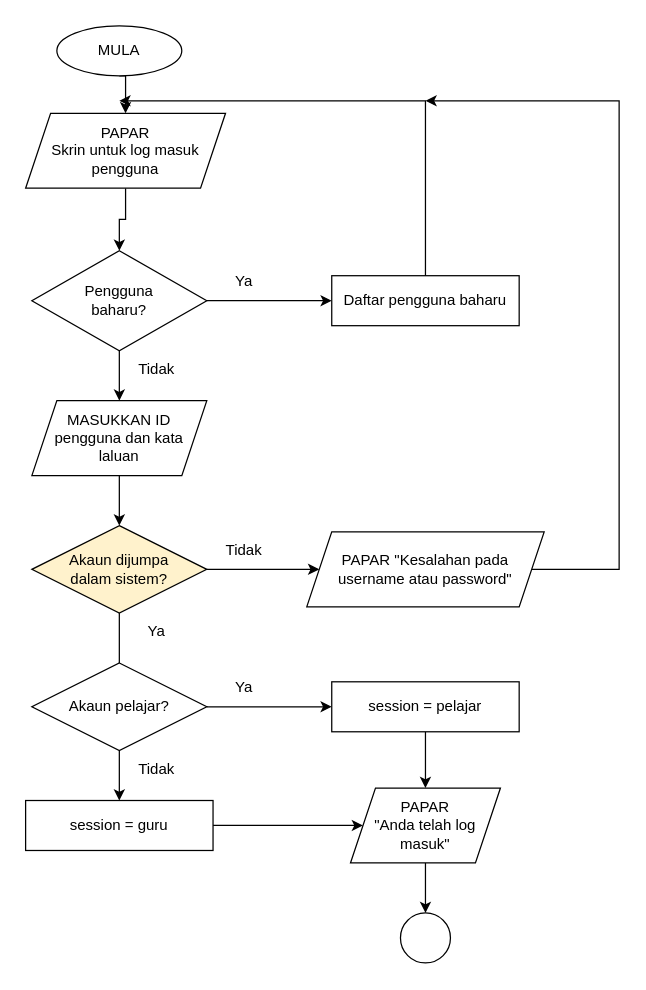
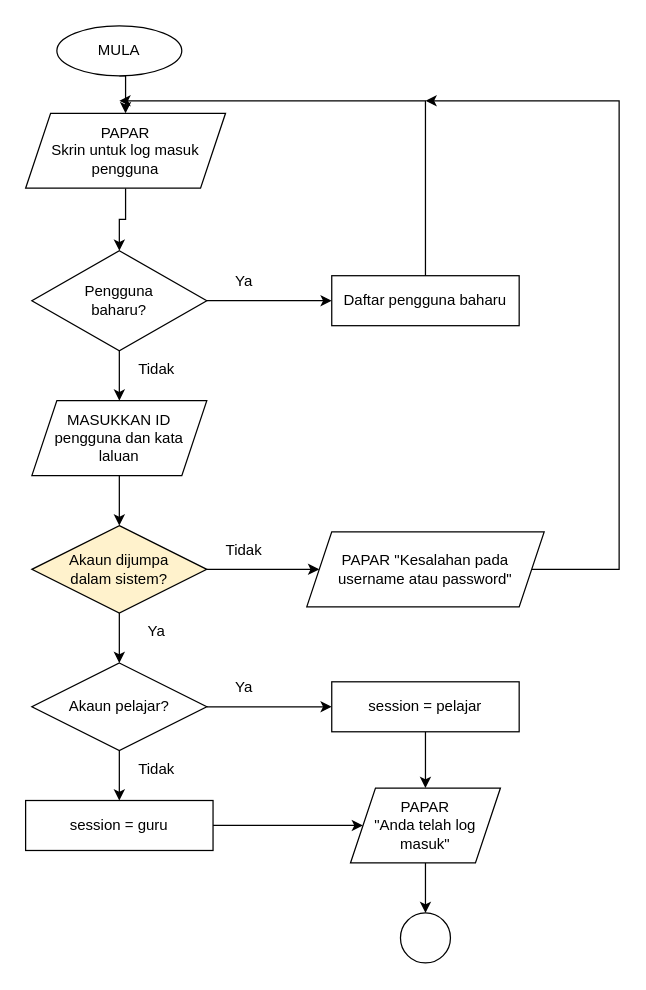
  <mxCell id="0" />
  <mxCell id="1" parent="0" />
  <mxCell id="2" style="edgeStyle=orthogonalEdgeStyle;rounded=0;orthogonalLoop=1;jettySize=auto;html=1;exitX=0.5;exitY=1;exitDx=0;exitDy=0;entryX=0.5;entryY=0;entryDx=0;entryDy=0;" edge="1" parent="1" source="3" target="5"><mxGeometry relative="1" as="geometry" /></mxCell>
  <mxCell id="3" value="MULA" style="ellipse;whiteSpace=wrap;html=1;" vertex="1" parent="1"><mxGeometry x="45" y="20" width="100" height="40" as="geometry" /></mxCell>
  <mxCell id="4" style="edgeStyle=orthogonalEdgeStyle;rounded=0;orthogonalLoop=1;jettySize=auto;html=1;exitX=0.5;exitY=1;exitDx=0;exitDy=0;entryX=0.5;entryY=0;entryDx=0;entryDy=0;" edge="1" parent="1" source="5" target="8"><mxGeometry relative="1" as="geometry" /></mxCell>
  <mxCell id="5" value="PAPAR&lt;br&gt;Skrin untuk log masuk pengguna" style="shape=parallelogram;perimeter=parallelogramPerimeter;whiteSpace=wrap;html=1;fixedSize=1;" vertex="1" parent="1"><mxGeometry x="20" y="90" width="160" height="60" as="geometry" /></mxCell>
  <mxCell id="6" style="edgeStyle=orthogonalEdgeStyle;rounded=0;orthogonalLoop=1;jettySize=auto;html=1;exitX=1;exitY=0.5;exitDx=0;exitDy=0;entryX=0;entryY=0.5;entryDx=0;entryDy=0;" edge="1" parent="1" source="8" target="9"><mxGeometry relative="1" as="geometry" /></mxCell>
  <mxCell id="7" style="edgeStyle=orthogonalEdgeStyle;rounded=0;orthogonalLoop=1;jettySize=auto;html=1;exitX=0.5;exitY=1;exitDx=0;exitDy=0;entryX=0.5;entryY=0;entryDx=0;entryDy=0;" edge="1" parent="1" source="8" target="13"><mxGeometry relative="1" as="geometry" /></mxCell>
  <mxCell id="8" value="Pengguna&lt;br&gt;baharu?" style="rhombus;whiteSpace=wrap;html=1;" vertex="1" parent="1"><mxGeometry x="25" y="200" width="140" height="80" as="geometry" /></mxCell>
  <mxCell id="9" value="Daftar pengguna baharu" style="rounded=0;whiteSpace=wrap;html=1;" vertex="1" parent="1"><mxGeometry x="265" y="220" width="150" height="40" as="geometry" /></mxCell>
  <mxCell id="10" value="" style="endArrow=classic;html=1;rounded=0;exitX=0.5;exitY=0;exitDx=0;exitDy=0;" edge="1" parent="1" source="9"><mxGeometry width="50" height="50" relative="1" as="geometry"><mxPoint x="355" y="350" as="sourcePoint" /><mxPoint x="95" y="80" as="targetPoint" /><Array as="points"><mxPoint x="340" y="80" /></Array></mxGeometry></mxCell>
  <mxCell id="11" value="Ya" style="text;html=1;strokeColor=none;fillColor=none;align=center;verticalAlign=middle;whiteSpace=wrap;rounded=0;" vertex="1" parent="1"><mxGeometry x="165" y="210" width="60" height="30" as="geometry" /></mxCell>
  <mxCell id="12" style="edgeStyle=orthogonalEdgeStyle;rounded=0;orthogonalLoop=1;jettySize=auto;html=1;exitX=0.5;exitY=1;exitDx=0;exitDy=0;entryX=0.5;entryY=0;entryDx=0;entryDy=0;" edge="1" parent="1" source="13" target="17"><mxGeometry relative="1" as="geometry" /></mxCell>
  <mxCell id="13" value="MASUKKAN ID&lt;br&gt;pengguna dan kata laluan" style="shape=parallelogram;perimeter=parallelogramPerimeter;whiteSpace=wrap;html=1;fixedSize=1;" vertex="1" parent="1"><mxGeometry x="25" y="320" width="140" height="60" as="geometry" /></mxCell>
  <mxCell id="14" value="Tidak" style="text;html=1;strokeColor=none;fillColor=none;align=center;verticalAlign=middle;whiteSpace=wrap;rounded=0;" vertex="1" parent="1"><mxGeometry x="95" y="280" width="60" height="30" as="geometry" /></mxCell>
  <mxCell id="15" style="edgeStyle=orthogonalEdgeStyle;rounded=0;orthogonalLoop=1;jettySize=auto;html=1;exitX=1;exitY=0.5;exitDx=0;exitDy=0;entryX=0;entryY=0.5;entryDx=0;entryDy=0;" edge="1" parent="1" source="17" target="19"><mxGeometry relative="1" as="geometry" /></mxCell>
- <mxCell id="16" value="" style="edgeStyle=orthogonalEdgeStyle;rounded=0;orthogonalLoop=1;jettySize=auto;html=1;endArrow=none;" edge="1" parent="1" source="17" target="27"><mxGeometry relative="1" as="geometry" /></mxCell>
+ <mxCell id="16" value="" style="edgeStyle=orthogonalEdgeStyle;rounded=0;orthogonalLoop=1;jettySize=auto;html=1;" edge="1" parent="1" source="17" target="27"><mxGeometry relative="1" as="geometry" /></mxCell>
  <mxCell id="17" value="Akaun dijumpa&lt;br&gt;dalam sistem?" style="rhombus;whiteSpace=wrap;html=1;fillColor=#fff2cc;" vertex="1" parent="1"><mxGeometry x="25" y="420" width="140" height="70" as="geometry" /></mxCell>
  <mxCell id="18" style="edgeStyle=orthogonalEdgeStyle;rounded=0;orthogonalLoop=1;jettySize=auto;html=1;exitX=1;exitY=0.5;exitDx=0;exitDy=0;" edge="1" parent="1" source="19"><mxGeometry relative="1" as="geometry"><mxPoint x="340" y="80" as="targetPoint" /><Array as="points"><mxPoint x="495" y="455" /><mxPoint x="495" y="80" /></Array></mxGeometry></mxCell>
  <mxCell id="19" value="PAPAR &quot;Kesalahan pada username atau password&quot;" style="shape=parallelogram;perimeter=parallelogramPerimeter;whiteSpace=wrap;html=1;fixedSize=1;" vertex="1" parent="1"><mxGeometry x="245" y="425" width="190" height="60" as="geometry" /></mxCell>
  <mxCell id="20" value="Tidak" style="text;html=1;strokeColor=none;fillColor=none;align=center;verticalAlign=middle;whiteSpace=wrap;rounded=0;" vertex="1" parent="1"><mxGeometry x="165" y="425" width="60" height="30" as="geometry" /></mxCell>
  <mxCell id="21" value="" style="edgeStyle=orthogonalEdgeStyle;rounded=0;orthogonalLoop=1;jettySize=auto;html=1;" edge="1" parent="1" source="22" target="23"><mxGeometry relative="1" as="geometry" /></mxCell>
  <mxCell id="22" value="PAPAR&lt;br&gt;&quot;Anda telah log masuk&quot;" style="shape=parallelogram;perimeter=parallelogramPerimeter;whiteSpace=wrap;html=1;fixedSize=1;" vertex="1" parent="1"><mxGeometry x="280" y="630" width="120" height="60" as="geometry" /></mxCell>
  <mxCell id="23" value="" style="ellipse;whiteSpace=wrap;html=1;aspect=fixed;" vertex="1" parent="1"><mxGeometry x="320" y="730" width="40" height="40" as="geometry" /></mxCell>
  <mxCell id="24" value="Ya" style="text;html=1;strokeColor=none;fillColor=none;align=center;verticalAlign=middle;whiteSpace=wrap;rounded=0;" vertex="1" parent="1"><mxGeometry x="95" y="490" width="60" height="30" as="geometry" /></mxCell>
  <mxCell id="25" value="" style="edgeStyle=orthogonalEdgeStyle;rounded=0;orthogonalLoop=1;jettySize=auto;html=1;" edge="1" parent="1" source="27" target="29"><mxGeometry relative="1" as="geometry" /></mxCell>
  <mxCell id="26" value="" style="edgeStyle=orthogonalEdgeStyle;rounded=0;orthogonalLoop=1;jettySize=auto;html=1;" edge="1" parent="1" source="27" target="31"><mxGeometry relative="1" as="geometry" /></mxCell>
  <mxCell id="27" value="Akaun pelajar?" style="rhombus;whiteSpace=wrap;html=1;" vertex="1" parent="1"><mxGeometry x="25" y="530" width="140" height="70" as="geometry" /></mxCell>
  <mxCell id="28" value="" style="edgeStyle=orthogonalEdgeStyle;rounded=0;orthogonalLoop=1;jettySize=auto;html=1;" edge="1" parent="1" source="29" target="22"><mxGeometry relative="1" as="geometry" /></mxCell>
  <mxCell id="29" value="session = pelajar" style="rounded=0;whiteSpace=wrap;html=1;" vertex="1" parent="1"><mxGeometry x="265" y="545" width="150" height="40" as="geometry" /></mxCell>
  <mxCell id="30" value="" style="edgeStyle=orthogonalEdgeStyle;rounded=0;orthogonalLoop=1;jettySize=auto;html=1;" edge="1" parent="1" source="31" target="22"><mxGeometry relative="1" as="geometry" /></mxCell>
  <mxCell id="31" value="session = guru" style="rounded=0;whiteSpace=wrap;html=1;" vertex="1" parent="1"><mxGeometry x="20" y="640" width="150" height="40" as="geometry" /></mxCell>
  <mxCell id="32" value="Ya" style="text;html=1;strokeColor=none;fillColor=none;align=center;verticalAlign=middle;whiteSpace=wrap;rounded=0;" vertex="1" parent="1"><mxGeometry x="165" y="535" width="60" height="30" as="geometry" /></mxCell>
  <mxCell id="33" value="Tidak" style="text;html=1;strokeColor=none;fillColor=none;align=center;verticalAlign=middle;whiteSpace=wrap;rounded=0;" vertex="1" parent="1"><mxGeometry x="95" y="600" width="60" height="30" as="geometry" /></mxCell>
